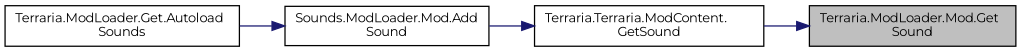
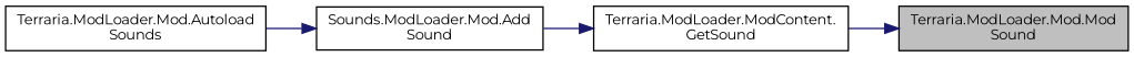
  digraph {
    fontname=Montserrat
    rankdir=RL
    node [color=black fillcolor=white fontname=Montserrat fontsize=10 shape=record style=filled]
    edge [color=midnightblue dir=back fontname=Montserrat fontsize=10 labelfontname=Helvetica labelfontsize=10 style=solid]
-   n1 [fillcolor=grey75 fontcolor=black height=0.2 label="Terraria.ModLoader.Mod.Get\lSound" width=0.4]
-   n2 [height=0.2 label="Terraria.Terraria.ModContent.\lGetSound" width=0.4]
+   n1 [fillcolor=grey75 fontcolor=black height=0.2 label="Terraria.ModLoader.Mod.Mod\lSound" width=0.4]
+   n2 [height=0.2 label="Terraria.ModLoader.ModContent.\lGetSound" width=0.4]
    n3 [height=0.2 label="Sounds.ModLoader.Mod.Add\lSound" width=0.4]
-   n4 [height=0.2 label="Terraria.ModLoader.Get.Autoload\lSounds" width=0.4]
+   n4 [height=0.2 label="Terraria.ModLoader.Mod.Autoload\lSounds" width=0.4]
    n1 -> n2
    n2 -> n3
    n3 -> n4
  }
